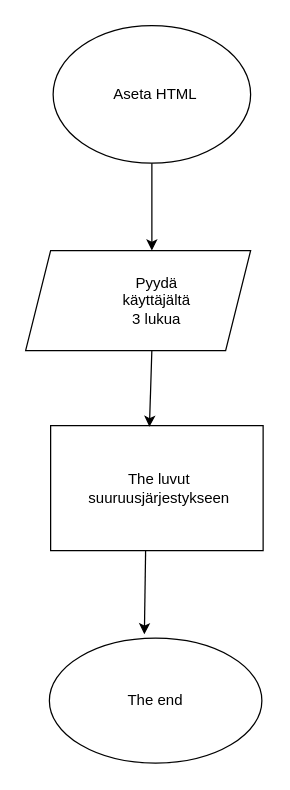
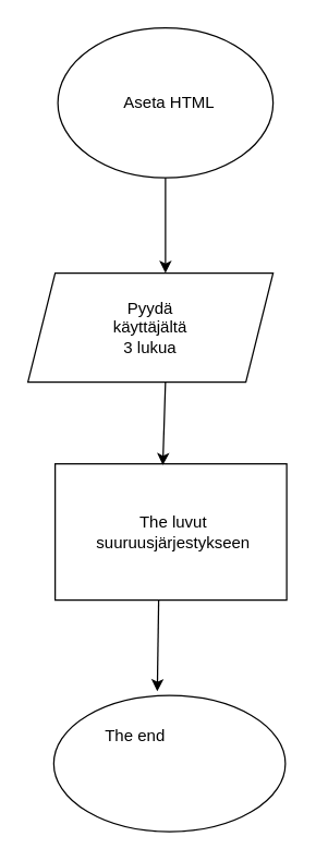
  <mxCell id="0" />
  <mxCell id="1" parent="0" />
  <mxCell id="2" value="" style="ellipse;whiteSpace=wrap;html=1;" vertex="1" parent="1"><mxGeometry x="42" y="20" width="158" height="110" as="geometry" /></mxCell>
  <mxCell id="3" value="Aseta HTML" style="text;html=1;align=center;verticalAlign=middle;whiteSpace=wrap;rounded=0;" vertex="1" parent="1"><mxGeometry x="69" y="35" width="110" height="80" as="geometry" /></mxCell>
  <mxCell id="4" value="" style="shape=parallelogram;perimeter=parallelogramPerimeter;whiteSpace=wrap;html=1;fixedSize=1;" vertex="1" parent="1"><mxGeometry x="20" y="200" width="180" height="80" as="geometry" /></mxCell>
- <mxCell id="5" value="Pyydä käyttäjältä 3 lukua" style="text;html=1;align=center;verticalAlign=middle;whiteSpace=wrap;rounded=0;" vertex="1" parent="1"><mxGeometry x="95" y="225" width="60" height="30" as="geometry" /></mxCell>
+ <mxCell id="5" value="Pyydä käyttäjältä 3 lukua" style="text;html=1;align=center;verticalAlign=middle;whiteSpace=wrap;rounded=0;" vertex="1" parent="1"><mxGeometry x="80" y="225" width="60" height="30" as="geometry" /></mxCell>
  <mxCell id="6" value="" style="rounded=0;whiteSpace=wrap;html=1;" vertex="1" parent="1"><mxGeometry x="40" y="340" width="170" height="100" as="geometry" /></mxCell>
  <mxCell id="7" value="The luvut suuruusjärjestykseen" style="text;html=1;align=center;verticalAlign=middle;whiteSpace=wrap;rounded=0;" vertex="1" parent="1"><mxGeometry x="94" y="375" width="66" height="30" as="geometry" /></mxCell>
  <mxCell id="8" value="" style="ellipse;whiteSpace=wrap;html=1;" vertex="1" parent="1"><mxGeometry x="39" y="510" width="170" height="100" as="geometry" /></mxCell>
- <mxCell id="9" value="The end" style="text;html=1;align=center;verticalAlign=middle;whiteSpace=wrap;rounded=0;" vertex="1" parent="1"><mxGeometry x="94" y="545" width="60" height="30" as="geometry" /></mxCell>
+ <mxCell id="9" value="The end" style="text;html=1;align=center;verticalAlign=middle;whiteSpace=wrap;rounded=0;" vertex="1" parent="1"><mxGeometry x="69" y="525" width="60" height="30" as="geometry" /></mxCell>
  <mxCell id="10" value="" style="edgeStyle=none;orthogonalLoop=1;jettySize=auto;html=1;rounded=0;exitX=0.5;exitY=1;exitDx=0;exitDy=0;" edge="1" parent="1" source="2"><mxGeometry width="100" relative="1" as="geometry"><mxPoint x="130" y="150" as="sourcePoint" /><mxPoint x="121" y="200" as="targetPoint" /><Array as="points" /></mxGeometry></mxCell>
  <mxCell id="11" value="" style="edgeStyle=none;orthogonalLoop=1;jettySize=auto;html=1;rounded=0;exitX=0.561;exitY=1;exitDx=0;exitDy=0;entryX=0.465;entryY=0.01;entryDx=0;entryDy=0;entryPerimeter=0;exitPerimeter=0;" edge="1" parent="1" source="4" target="6"><mxGeometry width="100" relative="1" as="geometry"><mxPoint x="70" y="310" as="sourcePoint" /><mxPoint x="170" y="310" as="targetPoint" /><Array as="points" /></mxGeometry></mxCell>
  <mxCell id="12" value="" style="edgeStyle=none;orthogonalLoop=1;jettySize=auto;html=1;rounded=0;exitX=0.447;exitY=1;exitDx=0;exitDy=0;exitPerimeter=0;entryX=0.447;entryY=-0.03;entryDx=0;entryDy=0;entryPerimeter=0;" edge="1" parent="1" source="6" target="8"><mxGeometry width="100" relative="1" as="geometry"><mxPoint x="60" y="470" as="sourcePoint" /><mxPoint x="112" y="500" as="targetPoint" /><Array as="points" /></mxGeometry></mxCell>
